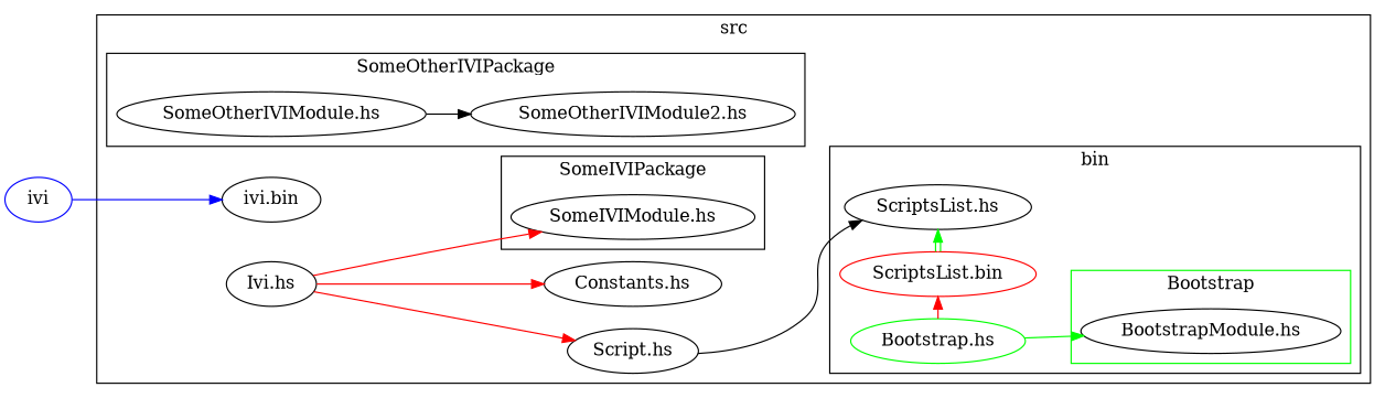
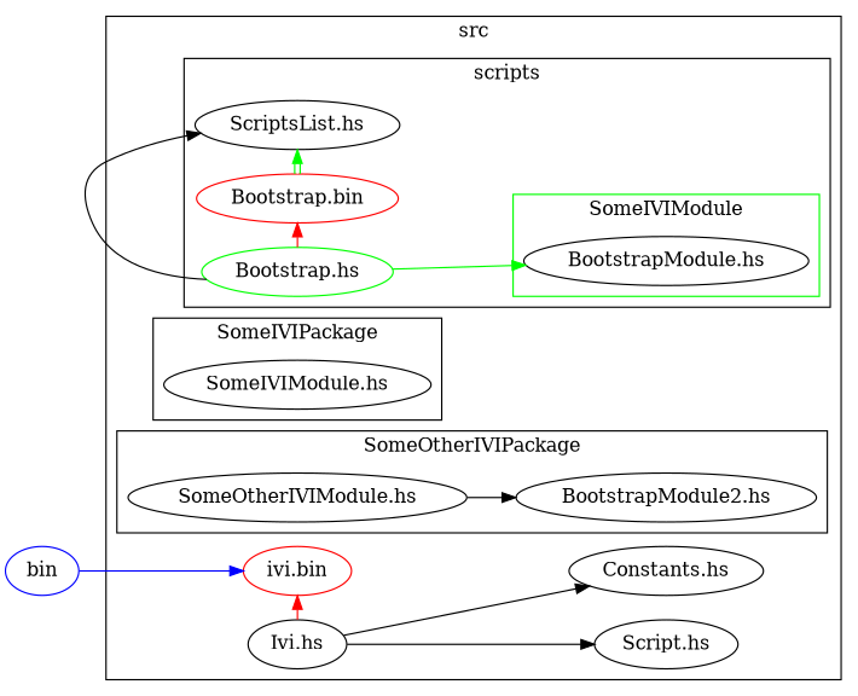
  digraph {
    rankdir=LR
-   n1 [color=black label="ivi.bin"]
+   n1 [color=red label="ivi.bin"]
    n2 [label="Ivi.hs"]
    n3 [label="Script.hs"]
    n4 [label="Constants.hs"]
    n5 [label="ScriptsList.hs"]
    n6 [color=green label="Bootstrap.hs"]
-   n7 [color=red label="ScriptsList.bin"]
+   n7 [color=red label="Bootstrap.bin"]
    n8 [color=black label="BootstrapModule.hs"]
    n9 [label="SomeIVIModule.hs"]
    n10 [label="SomeOtherIVIModule.hs"]
-   n11 [label="SomeOtherIVIModule2.hs"]
-   n12 [color=blue label=ivi]
+   n11 [label="BootstrapModule2.hs"]
+   n12 [color=blue label=bin]
    subgraph cluster_1 {
      label=src
      subgraph sub_2 {
        label=src
        rank=same
        n1
        n2
      }
      subgraph sub_3 {
        label=src
        rank=same
        n3
        n4
      }
      subgraph cluster_4 {
-       label=bin
+       label=scripts
        subgraph sub_5 {
          label=scripts
          rank=same
          n5
          n6
          n7
        }
        subgraph cluster_6 {
          color=green
-         label=Bootstrap
+         label=SomeIVIModule
          n8
        }
      }
      subgraph cluster_7 {
        label=SomeIVIPackage
        n9
      }
      subgraph cluster_8 {
        label=SomeOtherIVIPackage
        n10
        n11
      }
    }
-   n2 -> n9 [color=red]
-   n2 -> n3 [color=red]
-   n2 -> n4 [color=red]
-   n3 -> n5
+   n2 -> n1 [color=red]
+   n2 -> n3
+   n2 -> n4
+   n6 -> n5
    n6 -> n7 [color=red]
    n6 -> n8 [color=green]
    n7 -> n5 [color="green:white:green"]
    n10 -> n11
    n12 -> n1 [color=blue]
  }
